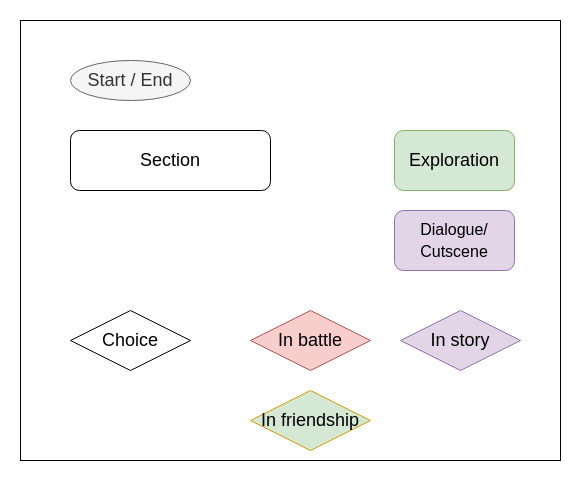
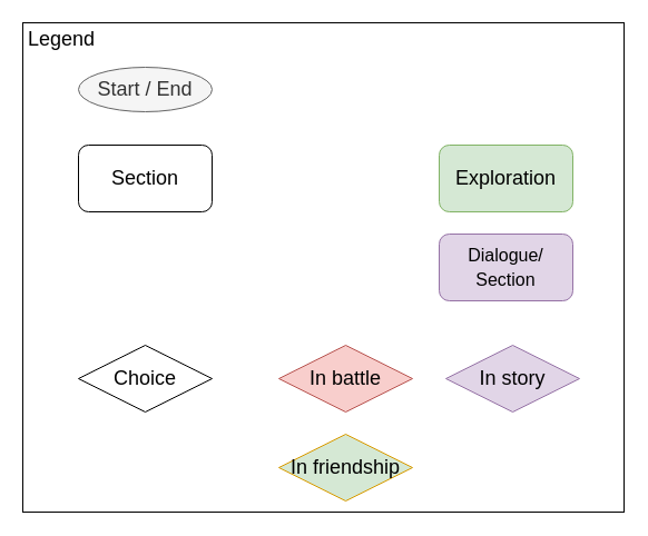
  <mxCell id="0" />
  <mxCell id="1" parent="0" />
  <mxCell id="2" value="" style="whiteSpace=wrap;html=1;labelBackgroundColor=#FFD966;labelBorderColor=none;" vertex="1" parent="1"><mxGeometry x="20" y="20" width="540" height="440" as="geometry" /></mxCell>
  <mxCell id="3" value="Start / End" style="ellipse;whiteSpace=wrap;html=1;labelBackgroundColor=none;fontColor=#333333;fillColor=#f5f5f5;strokeColor=#666666;fontSize=18;" vertex="1" parent="1"><mxGeometry x="70" y="60" width="120" height="40" as="geometry" /></mxCell>
- <mxCell id="4" value="Section" style="rounded=1;whiteSpace=wrap;html=1;labelBackgroundColor=none;fontSize=18;" vertex="1" parent="1"><mxGeometry x="70" y="130" width="200" height="60" as="geometry" /></mxCell>
+ <mxCell id="4" value="Section" style="rounded=1;whiteSpace=wrap;html=1;labelBackgroundColor=none;fontSize=18;" vertex="1" parent="1"><mxGeometry x="70" y="130" width="120" height="60" as="geometry" /></mxCell>
  <mxCell id="5" value="Exploration" style="rounded=1;whiteSpace=wrap;html=1;labelBackgroundColor=none;fillColor=#d5e8d4;strokeColor=#82b366;fontSize=18;" vertex="1" parent="1"><mxGeometry x="394" y="130" width="120" height="60" as="geometry" /></mxCell>
- <mxCell id="6" value="&lt;span style=&quot;font-size: 16px&quot;&gt;Dialogue/&lt;br&gt;Cutscene&lt;br&gt;&lt;/span&gt;" style="rounded=1;whiteSpace=wrap;html=1;labelBackgroundColor=none;fillColor=#e1d5e7;strokeColor=#9673a6;fontSize=18;" vertex="1" parent="1"><mxGeometry x="394" y="210" width="120" height="60" as="geometry" /></mxCell>
+ <mxCell id="6" value="&lt;span style=&quot;font-size: 16px&quot;&gt;Dialogue/&lt;br&gt;Section&lt;br&gt;&lt;/span&gt;" style="rounded=1;whiteSpace=wrap;html=1;labelBackgroundColor=none;fillColor=#e1d5e7;strokeColor=#9673a6;fontSize=18;" vertex="1" parent="1"><mxGeometry x="394" y="210" width="120" height="60" as="geometry" /></mxCell>
  <mxCell id="7" value="Choice" style="rhombus;whiteSpace=wrap;html=1;labelBackgroundColor=none;fontColor=#000000;fontSize=18;" vertex="1" parent="1"><mxGeometry x="70" y="310" width="120" height="60" as="geometry" /></mxCell>
+ <mxCell id="8" value="Legend" style="text;html=1;strokeColor=none;fillColor=none;align=center;verticalAlign=middle;whiteSpace=wrap;rounded=0;labelBackgroundColor=none;fontSize=18;fontColor=#000000;" vertex="1" parent="1"><mxGeometry x="30" y="20" width="50" height="30" as="geometry" /></mxCell>
  <mxCell id="9" value="In battle" style="rhombus;whiteSpace=wrap;html=1;labelBackgroundColor=none;fontSize=18;fillColor=#f8cecc;strokeColor=#b85450;" vertex="1" parent="1"><mxGeometry x="250" y="310" width="120" height="60" as="geometry" /></mxCell>
  <mxCell id="10" value="In story" style="rhombus;whiteSpace=wrap;html=1;labelBackgroundColor=none;fontSize=18;fillColor=#e1d5e7;strokeColor=#9673a6;" vertex="1" parent="1"><mxGeometry x="400" y="310" width="120" height="60" as="geometry" /></mxCell>
  <mxCell id="11" value="In friendship" style="rhombus;whiteSpace=wrap;html=1;labelBackgroundColor=none;fontSize=18;fillColor=#d5e8d4;strokeColor=#d79b00;" vertex="1" parent="1"><mxGeometry x="250" y="390" width="120" height="60" as="geometry" /></mxCell>
